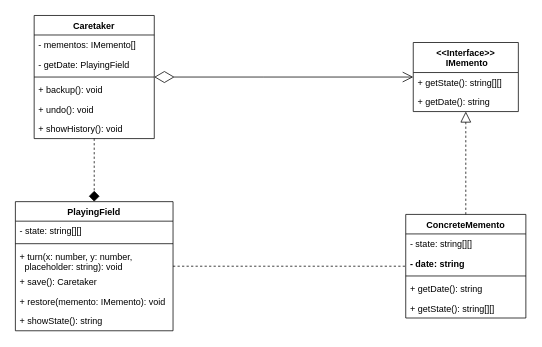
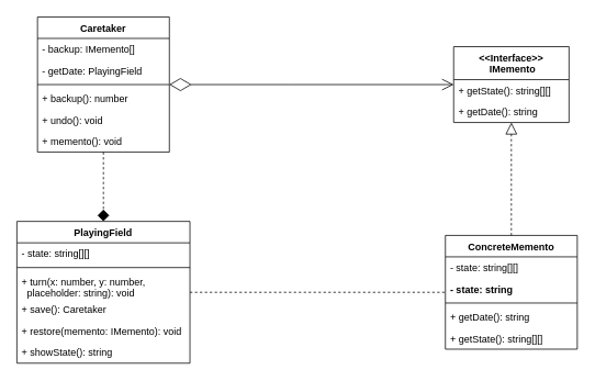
  <mxCell id="0" />
  <mxCell id="1" parent="0" />
  <mxCell id="2" value="PlayingField" style="swimlane;fontStyle=1;align=center;verticalAlign=top;childLayout=stackLayout;horizontal=1;startSize=26;horizontalStack=0;resizeParent=1;resizeParentMax=0;resizeLast=0;collapsible=1;marginBottom=0;" parent="1" vertex="1"><mxGeometry x="20" y="268" width="210" height="172" as="geometry" /></mxCell>
  <mxCell id="3" value="- state: string[][]" style="text;strokeColor=none;fillColor=none;align=left;verticalAlign=top;spacingLeft=4;spacingRight=4;overflow=hidden;rotatable=0;points=[[0,0.5],[1,0.5]];portConstraint=eastwest;" parent="2" vertex="1"><mxGeometry y="26" width="210" height="26" as="geometry" /></mxCell>
  <mxCell id="4" value="" style="line;strokeWidth=1;fillColor=none;align=left;verticalAlign=middle;spacingTop=-1;spacingLeft=3;spacingRight=3;rotatable=0;labelPosition=right;points=[];portConstraint=eastwest;strokeColor=inherit;" parent="2" vertex="1"><mxGeometry y="52" width="210" height="8" as="geometry" /></mxCell>
  <mxCell id="5" value="+ turn(x: number, y: number,&#10;  placeholder: string): void" style="text;strokeColor=none;fillColor=none;align=left;verticalAlign=top;spacingLeft=4;spacingRight=4;overflow=hidden;rotatable=0;points=[[0,0.5],[1,0.5]];portConstraint=eastwest;" parent="2" vertex="1"><mxGeometry y="60" width="210" height="34" as="geometry" /></mxCell>
  <mxCell id="6" value="+ save(): Caretaker" style="text;strokeColor=none;fillColor=none;align=left;verticalAlign=top;spacingLeft=4;spacingRight=4;overflow=hidden;rotatable=0;points=[[0,0.5],[1,0.5]];portConstraint=eastwest;" parent="2" vertex="1"><mxGeometry y="94" width="210" height="26" as="geometry" /></mxCell>
  <mxCell id="7" value="+ restore(memento: IMemento): void" style="text;strokeColor=none;fillColor=none;align=left;verticalAlign=top;spacingLeft=4;spacingRight=4;overflow=hidden;rotatable=0;points=[[0,0.5],[1,0.5]];portConstraint=eastwest;" parent="2" vertex="1"><mxGeometry y="120" width="210" height="26" as="geometry" /></mxCell>
  <mxCell id="8" value="+ showState(): string" style="text;strokeColor=none;fillColor=none;align=left;verticalAlign=top;spacingLeft=4;spacingRight=4;overflow=hidden;rotatable=0;points=[[0,0.5],[1,0.5]];portConstraint=eastwest;" parent="2" vertex="1"><mxGeometry y="146" width="210" height="26" as="geometry" /></mxCell>
  <mxCell id="9" value="&lt;&lt;Interface&gt;&gt;&#10; IMemento" style="swimlane;fontStyle=1;childLayout=stackLayout;horizontal=1;startSize=40;fillColor=none;horizontalStack=0;resizeParent=1;resizeParentMax=0;resizeLast=0;collapsible=1;marginBottom=0;" parent="1" vertex="1"><mxGeometry x="550" y="56" width="140" height="92" as="geometry" /></mxCell>
  <mxCell id="10" value="+ getState(): string[][]" style="text;strokeColor=none;fillColor=none;align=left;verticalAlign=top;spacingLeft=4;spacingRight=4;overflow=hidden;rotatable=0;points=[[0,0.5],[1,0.5]];portConstraint=eastwest;" parent="9" vertex="1"><mxGeometry y="40" width="140" height="26" as="geometry" /></mxCell>
  <mxCell id="11" value="+ getDate(): string" style="text;strokeColor=none;fillColor=none;align=left;verticalAlign=top;spacingLeft=4;spacingRight=4;overflow=hidden;rotatable=0;points=[[0,0.5],[1,0.5]];portConstraint=eastwest;" parent="9" vertex="1"><mxGeometry y="66" width="140" height="26" as="geometry" /></mxCell>
  <mxCell id="12" value="ConcreteMemento" style="swimlane;fontStyle=1;align=center;verticalAlign=top;childLayout=stackLayout;horizontal=1;startSize=26;horizontalStack=0;resizeParent=1;resizeParentMax=0;resizeLast=0;collapsible=1;marginBottom=0;" parent="1" vertex="1"><mxGeometry x="540" y="285" width="160" height="138" as="geometry" /></mxCell>
  <mxCell id="13" value="- state: string[][]" style="text;strokeColor=none;fillColor=none;align=left;verticalAlign=top;spacingLeft=4;spacingRight=4;overflow=hidden;rotatable=0;points=[[0,0.5],[1,0.5]];portConstraint=eastwest;" parent="12" vertex="1"><mxGeometry y="26" width="160" height="26" as="geometry" /></mxCell>
- <mxCell id="14" value="- date: string" style="text;strokeColor=none;fillColor=none;align=left;verticalAlign=top;spacingLeft=4;spacingRight=4;overflow=hidden;rotatable=0;points=[[0,0.5],[1,0.5]];portConstraint=eastwest;fontStyle=1" parent="12" vertex="1"><mxGeometry y="52" width="160" height="26" as="geometry" /></mxCell>
+ <mxCell id="14" value="- state: string" style="text;strokeColor=none;fillColor=none;align=left;verticalAlign=top;spacingLeft=4;spacingRight=4;overflow=hidden;rotatable=0;points=[[0,0.5],[1,0.5]];portConstraint=eastwest;fontStyle=1" parent="12" vertex="1"><mxGeometry y="52" width="160" height="26" as="geometry" /></mxCell>
  <mxCell id="15" value="" style="line;strokeWidth=1;fillColor=none;align=left;verticalAlign=middle;spacingTop=-1;spacingLeft=3;spacingRight=3;rotatable=0;labelPosition=right;points=[];portConstraint=eastwest;strokeColor=inherit;" parent="12" vertex="1"><mxGeometry y="78" width="160" height="8" as="geometry" /></mxCell>
  <mxCell id="16" value="+ getDate(): string" style="text;strokeColor=none;fillColor=none;align=left;verticalAlign=top;spacingLeft=4;spacingRight=4;overflow=hidden;rotatable=0;points=[[0,0.5],[1,0.5]];portConstraint=eastwest;" parent="12" vertex="1"><mxGeometry y="86" width="160" height="26" as="geometry" /></mxCell>
  <mxCell id="17" value="+ getState(): string[][]" style="text;strokeColor=none;fillColor=none;align=left;verticalAlign=top;spacingLeft=4;spacingRight=4;overflow=hidden;rotatable=0;points=[[0,0.5],[1,0.5]];portConstraint=eastwest;" parent="12" vertex="1"><mxGeometry y="112" width="160" height="26" as="geometry" /></mxCell>
  <mxCell id="18" value="Caretaker" style="swimlane;fontStyle=1;align=center;verticalAlign=top;childLayout=stackLayout;horizontal=1;startSize=26;horizontalStack=0;resizeParent=1;resizeParentMax=0;resizeLast=0;collapsible=1;marginBottom=0;" parent="1" vertex="1"><mxGeometry x="45" y="20" width="160" height="164" as="geometry" /></mxCell>
- <mxCell id="19" value="- mementos: IMemento[]" style="text;strokeColor=none;fillColor=none;align=left;verticalAlign=top;spacingLeft=4;spacingRight=4;overflow=hidden;rotatable=0;points=[[0,0.5],[1,0.5]];portConstraint=eastwest;" parent="18" vertex="1"><mxGeometry y="26" width="160" height="26" as="geometry" /></mxCell>
+ <mxCell id="19" value="- backup: IMemento[]" style="text;strokeColor=none;fillColor=none;align=left;verticalAlign=top;spacingLeft=4;spacingRight=4;overflow=hidden;rotatable=0;points=[[0,0.5],[1,0.5]];portConstraint=eastwest;" parent="18" vertex="1"><mxGeometry y="26" width="160" height="26" as="geometry" /></mxCell>
  <mxCell id="20" value="- getDate: PlayingField" style="text;strokeColor=none;fillColor=none;align=left;verticalAlign=top;spacingLeft=4;spacingRight=4;overflow=hidden;rotatable=0;points=[[0,0.5],[1,0.5]];portConstraint=eastwest;" parent="18" vertex="1"><mxGeometry y="52" width="160" height="26" as="geometry" /></mxCell>
  <mxCell id="21" value="" style="line;strokeWidth=1;fillColor=none;align=left;verticalAlign=middle;spacingTop=-1;spacingLeft=3;spacingRight=3;rotatable=0;labelPosition=right;points=[];portConstraint=eastwest;strokeColor=inherit;" parent="18" vertex="1"><mxGeometry y="78" width="160" height="8" as="geometry" /></mxCell>
- <mxCell id="22" value="+ backup(): void" style="text;strokeColor=none;fillColor=none;align=left;verticalAlign=top;spacingLeft=4;spacingRight=4;overflow=hidden;rotatable=0;points=[[0,0.5],[1,0.5]];portConstraint=eastwest;" parent="18" vertex="1"><mxGeometry y="86" width="160" height="26" as="geometry" /></mxCell>
+ <mxCell id="22" value="+ backup(): number" style="text;strokeColor=none;fillColor=none;align=left;verticalAlign=top;spacingLeft=4;spacingRight=4;overflow=hidden;rotatable=0;points=[[0,0.5],[1,0.5]];portConstraint=eastwest;" parent="18" vertex="1"><mxGeometry y="86" width="160" height="26" as="geometry" /></mxCell>
  <mxCell id="23" value="+ undo(): void" style="text;strokeColor=none;fillColor=none;align=left;verticalAlign=top;spacingLeft=4;spacingRight=4;overflow=hidden;rotatable=0;points=[[0,0.5],[1,0.5]];portConstraint=eastwest;" parent="18" vertex="1"><mxGeometry y="112" width="160" height="26" as="geometry" /></mxCell>
- <mxCell id="24" value="+ showHistory(): void" style="text;strokeColor=none;fillColor=none;align=left;verticalAlign=top;spacingLeft=4;spacingRight=4;overflow=hidden;rotatable=0;points=[[0,0.5],[1,0.5]];portConstraint=eastwest;" parent="18" vertex="1"><mxGeometry y="138" width="160" height="26" as="geometry" /></mxCell>
+ <mxCell id="24" value="+ memento(): void" style="text;strokeColor=none;fillColor=none;align=left;verticalAlign=top;spacingLeft=4;spacingRight=4;overflow=hidden;rotatable=0;points=[[0,0.5],[1,0.5]];portConstraint=eastwest;" parent="18" vertex="1"><mxGeometry y="138" width="160" height="26" as="geometry" /></mxCell>
  <mxCell id="25" value="" style="endArrow=block;dashed=1;endFill=0;endSize=12;html=1;rounded=0;" parent="1" source="12" target="9" edge="1"><mxGeometry width="160" relative="1" as="geometry"><mxPoint x="510" y="226" as="sourcePoint" /><mxPoint x="470" y="216" as="targetPoint" /></mxGeometry></mxCell>
  <mxCell id="26" value="" style="endArrow=diamondThin;endFill=0;endSize=24;html=1;rounded=0;edgeStyle=orthogonalEdgeStyle;startArrow=open;startFill=0;startSize=12;" parent="1" source="9" target="18" edge="1"><mxGeometry width="160" relative="1" as="geometry"><mxPoint x="260" y="226" as="sourcePoint" /><mxPoint x="420" y="226" as="targetPoint" /><Array as="points"><mxPoint x="350" y="102" /><mxPoint x="350" y="102" /></Array></mxGeometry></mxCell>
  <mxCell id="27" value="" style="endArrow=none;endSize=12;dashed=1;html=1;rounded=0;" parent="1" source="2" target="12" edge="1"><mxGeometry x="-0.032" y="18" width="160" relative="1" as="geometry"><mxPoint x="420" y="226" as="sourcePoint" /><mxPoint x="580" y="226" as="targetPoint" /><mxPoint as="offset" /></mxGeometry></mxCell>
  <mxCell id="28" value="" style="endArrow=diamond;endSize=12;html=1;rounded=0;startArrow=none;startFill=0;startSize=24;dashed=1;" parent="1" source="18" target="2" edge="1"><mxGeometry x="-0.476" y="75" width="160" relative="1" as="geometry"><mxPoint x="420" y="226" as="sourcePoint" /><mxPoint x="580" y="226" as="targetPoint" /><mxPoint as="offset" /></mxGeometry></mxCell>
